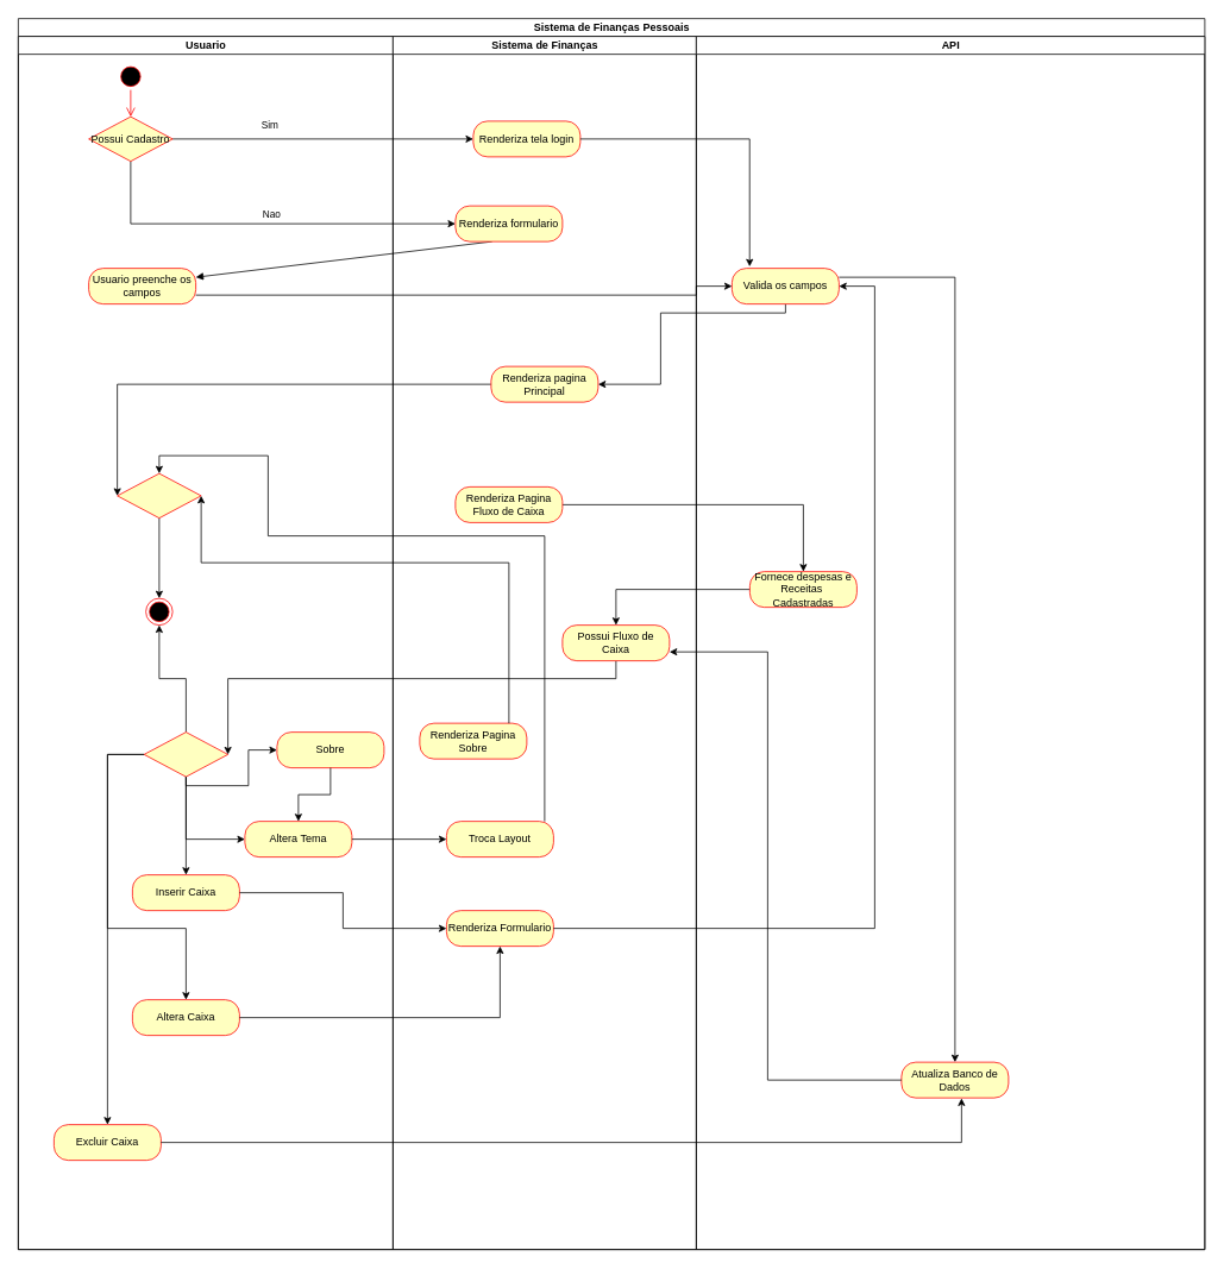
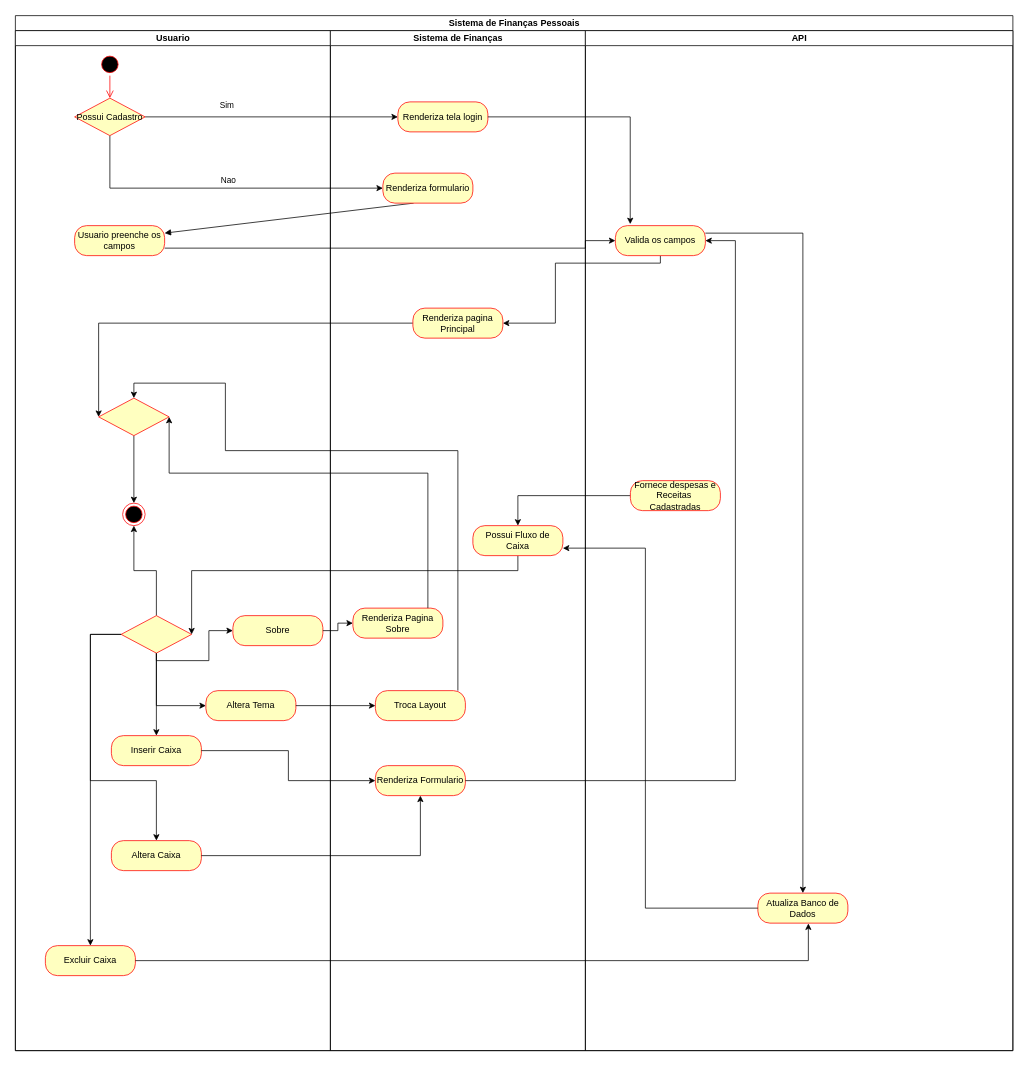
  <mxCell id="0" />
  <mxCell id="1" parent="0" />
  <mxCell id="2" value="Sistema de Finanças Pessoais" style="swimlane;html=1;childLayout=stackLayout;resizeParent=1;resizeParentMax=0;startSize=20;aspect=fixed;" parent="1" vertex="1"><mxGeometry x="20" y="20" width="1330" height="1380" as="geometry" /></mxCell>
  <mxCell id="3" value="Nao" style="edgeStyle=orthogonalEdgeStyle;rounded=0;orthogonalLoop=1;jettySize=auto;html=1;entryX=0;entryY=0.5;entryDx=0;entryDy=0;exitX=0.5;exitY=1;exitDx=0;exitDy=0;" parent="2" source="11" target="36" edge="1"><mxGeometry x="0.051" y="10" relative="1" as="geometry"><mxPoint as="offset" /></mxGeometry></mxCell>
  <mxCell id="4" value="" style="html=1;verticalAlign=bottom;endArrow=block;entryX=1;entryY=0.25;entryDx=0;entryDy=0;exitX=0.342;exitY=1;exitDx=0;exitDy=0;exitPerimeter=0;" parent="2" source="36" target="12" edge="1"><mxGeometry width="80" relative="1" as="geometry"><mxPoint x="280" y="150" as="sourcePoint" /><mxPoint x="360" y="150" as="targetPoint" /></mxGeometry></mxCell>
  <mxCell id="5" value="Sim" style="edgeStyle=orthogonalEdgeStyle;rounded=0;orthogonalLoop=1;jettySize=auto;html=1;entryX=0;entryY=0.5;entryDx=0;entryDy=0;" parent="2" source="11" target="38" edge="1"><mxGeometry x="-0.356" y="15" relative="1" as="geometry"><mxPoint as="offset" /></mxGeometry></mxCell>
  <mxCell id="6" style="edgeStyle=orthogonalEdgeStyle;rounded=0;orthogonalLoop=1;jettySize=auto;html=1;entryX=0;entryY=0.5;entryDx=0;entryDy=0;" parent="2" source="12" target="44" edge="1"><mxGeometry relative="1" as="geometry"><Array as="points"><mxPoint x="760" y="310" /><mxPoint x="760" y="300" /></Array></mxGeometry></mxCell>
  <mxCell id="7" value="Usuario" style="swimlane;html=1;startSize=20;" parent="2" vertex="1"><mxGeometry y="20" width="420" height="1360" as="geometry" /></mxCell>
  <mxCell id="8" value="Excluir Caixa" style="rounded=1;whiteSpace=wrap;html=1;arcSize=40;fontColor=#000000;fillColor=#ffffc0;strokeColor=#ff0000;" parent="7" vertex="1"><mxGeometry x="40" y="1220" width="120" height="40" as="geometry" /></mxCell>
  <mxCell id="9" value="" style="ellipse;html=1;shape=startState;fillColor=#000000;strokeColor=#ff0000;" parent="7" vertex="1"><mxGeometry x="111" y="30" width="30" height="30" as="geometry" /></mxCell>
  <mxCell id="10" value="" style="edgeStyle=orthogonalEdgeStyle;html=1;verticalAlign=bottom;endArrow=open;endSize=8;strokeColor=#ff0000;entryX=0.5;entryY=0;entryDx=0;entryDy=0;" parent="7" source="9" target="11" edge="1"><mxGeometry relative="1" as="geometry"><mxPoint x="126" y="100" as="targetPoint" /></mxGeometry></mxCell>
  <mxCell id="11" value="Possui Cadastro" style="rhombus;whiteSpace=wrap;html=1;fillColor=#ffffc0;strokeColor=#ff0000;" parent="7" vertex="1"><mxGeometry x="79" y="90" width="94" height="50" as="geometry" /></mxCell>
  <mxCell id="12" value="Usuario preenche os campos" style="rounded=1;whiteSpace=wrap;html=1;arcSize=40;fontColor=#000000;fillColor=#ffffc0;strokeColor=#ff0000;" parent="7" vertex="1"><mxGeometry x="79" y="260" width="120" height="40" as="geometry" /></mxCell>
  <mxCell id="13" style="edgeStyle=orthogonalEdgeStyle;rounded=0;orthogonalLoop=1;jettySize=auto;html=1;entryX=0.5;entryY=0;entryDx=0;entryDy=0;" parent="7" source="14" target="16" edge="1"><mxGeometry relative="1" as="geometry" /></mxCell>
  <mxCell id="14" value="" style="rhombus;whiteSpace=wrap;html=1;fillColor=#ffffc0;strokeColor=#ff0000;" parent="7" vertex="1"><mxGeometry x="111" y="490" width="94" height="50" as="geometry" /></mxCell>
  <mxCell id="15" style="edgeStyle=orthogonalEdgeStyle;rounded=0;orthogonalLoop=1;jettySize=auto;html=1;entryX=0.5;entryY=0;entryDx=0;entryDy=0;" parent="7" source="21" target="17" edge="1"><mxGeometry relative="1" as="geometry"><Array as="points"><mxPoint x="100" y="805" /><mxPoint x="100" y="1000" /><mxPoint x="188" y="1000" /></Array></mxGeometry></mxCell>
  <mxCell id="16" value="" style="ellipse;html=1;shape=endState;fillColor=#000000;strokeColor=#ff0000;" parent="7" vertex="1"><mxGeometry x="143" y="630" width="30" height="30" as="geometry" /></mxCell>
  <mxCell id="17" value="Altera Caixa" style="rounded=1;whiteSpace=wrap;html=1;arcSize=40;fontColor=#000000;fillColor=#ffffc0;strokeColor=#ff0000;" parent="7" vertex="1"><mxGeometry x="128" y="1080" width="120" height="40" as="geometry" /></mxCell>
  <mxCell id="18" style="edgeStyle=orthogonalEdgeStyle;rounded=0;orthogonalLoop=1;jettySize=auto;html=1;entryX=0.5;entryY=0;entryDx=0;entryDy=0;" parent="7" source="21" target="23" edge="1"><mxGeometry relative="1" as="geometry" /></mxCell>
  <mxCell id="19" style="edgeStyle=orthogonalEdgeStyle;rounded=0;orthogonalLoop=1;jettySize=auto;html=1;entryX=0.5;entryY=1;entryDx=0;entryDy=0;" parent="7" source="21" target="16" edge="1"><mxGeometry relative="1" as="geometry" /></mxCell>
  <mxCell id="20" style="edgeStyle=orthogonalEdgeStyle;rounded=0;orthogonalLoop=1;jettySize=auto;html=1;entryX=0;entryY=0.5;entryDx=0;entryDy=0;" edge="1" parent="7" source="21" target="26"><mxGeometry relative="1" as="geometry"><Array as="points"><mxPoint x="188" y="840" /><mxPoint x="258" y="840" /><mxPoint x="258" y="800" /></Array></mxGeometry></mxCell>
  <mxCell id="21" value="" style="rhombus;whiteSpace=wrap;html=1;fillColor=#ffffc0;strokeColor=#ff0000;" parent="7" vertex="1"><mxGeometry x="141" y="780" width="94" height="50" as="geometry" /></mxCell>
  <mxCell id="22" style="edgeStyle=orthogonalEdgeStyle;rounded=0;orthogonalLoop=1;jettySize=auto;html=1;" parent="7" source="21" target="8" edge="1"><mxGeometry relative="1" as="geometry"><Array as="points"><mxPoint x="100" y="805" /></Array></mxGeometry></mxCell>
  <mxCell id="23" value="Inserir Caixa" style="rounded=1;whiteSpace=wrap;html=1;arcSize=40;fontColor=#000000;fillColor=#ffffc0;strokeColor=#ff0000;" parent="7" vertex="1"><mxGeometry x="128" y="940" width="120" height="40" as="geometry" /></mxCell>
  <mxCell id="24" value="Altera Tema" style="rounded=1;whiteSpace=wrap;html=1;arcSize=40;fontColor=#000000;fillColor=#ffffc0;strokeColor=#ff0000;" parent="7" vertex="1"><mxGeometry x="254" y="880" width="120" height="40" as="geometry" /></mxCell>
  <mxCell id="25" style="edgeStyle=orthogonalEdgeStyle;rounded=0;orthogonalLoop=1;jettySize=auto;html=1;entryX=0;entryY=0.5;entryDx=0;entryDy=0;" edge="1" parent="7" source="21" target="24"><mxGeometry relative="1" as="geometry"><Array as="points"><mxPoint x="188" y="900" /></Array></mxGeometry></mxCell>
  <mxCell id="26" value="Sobre" style="rounded=1;whiteSpace=wrap;html=1;arcSize=40;fontColor=#000000;fillColor=#ffffc0;strokeColor=#ff0000;" vertex="1" parent="7"><mxGeometry x="290" y="780" width="120" height="40" as="geometry" /></mxCell>
  <mxCell id="27" style="edgeStyle=orthogonalEdgeStyle;rounded=0;orthogonalLoop=1;jettySize=auto;html=1;entryX=1;entryY=0.5;entryDx=0;entryDy=0;" parent="2" source="44" target="39" edge="1"><mxGeometry relative="1" as="geometry"><Array as="points"><mxPoint x="860" y="330" /><mxPoint x="720" y="330" /><mxPoint x="720" y="410" /></Array></mxGeometry></mxCell>
  <mxCell id="28" style="edgeStyle=orthogonalEdgeStyle;rounded=0;orthogonalLoop=1;jettySize=auto;html=1;entryX=0;entryY=0.5;entryDx=0;entryDy=0;" parent="2" source="39" target="14" edge="1"><mxGeometry relative="1" as="geometry"><Array as="points"><mxPoint x="111" y="410" /></Array></mxGeometry></mxCell>
- <mxCell id="29" value="" style="edgeStyle=orthogonalEdgeStyle;rounded=0;orthogonalLoop=1;jettySize=auto;html=1;" parent="2" source="35" target="45" edge="1"><mxGeometry relative="1" as="geometry" /></mxCell>
  <mxCell id="30" value="" style="edgeStyle=orthogonalEdgeStyle;rounded=0;orthogonalLoop=1;jettySize=auto;html=1;" parent="2" source="45" target="40" edge="1"><mxGeometry relative="1" as="geometry" /></mxCell>
  <mxCell id="31" style="edgeStyle=orthogonalEdgeStyle;rounded=0;orthogonalLoop=1;jettySize=auto;html=1;entryX=1;entryY=0.5;entryDx=0;entryDy=0;" parent="2" source="40" target="21" edge="1"><mxGeometry relative="1" as="geometry"><Array as="points"><mxPoint x="670" y="740" /><mxPoint x="235" y="740" /></Array></mxGeometry></mxCell>
  <mxCell id="32" value="" style="edgeStyle=orthogonalEdgeStyle;rounded=0;orthogonalLoop=1;jettySize=auto;html=1;" parent="2" source="17" target="37" edge="1"><mxGeometry relative="1" as="geometry" /></mxCell>
  <mxCell id="33" value="Sistema de Finanças" style="swimlane;html=1;startSize=20;" parent="2" vertex="1"><mxGeometry x="420" y="20" width="340" height="1360" as="geometry" /></mxCell>
  <mxCell id="34" value="Renderiza Pagina Sobre" style="rounded=1;whiteSpace=wrap;html=1;arcSize=40;fontColor=#000000;fillColor=#ffffc0;strokeColor=#ff0000;" parent="33" vertex="1"><mxGeometry x="30" y="770" width="120" height="40" as="geometry" /></mxCell>
- <mxCell id="35" value="Renderiza Pagina Fluxo de Caixa" style="rounded=1;whiteSpace=wrap;html=1;arcSize=40;fontColor=#000000;fillColor=#ffffc0;strokeColor=#ff0000;" parent="33" vertex="1"><mxGeometry x="70" y="505" width="120" height="40" as="geometry" /></mxCell>
  <mxCell id="36" value="Renderiza formulario" style="rounded=1;whiteSpace=wrap;html=1;arcSize=40;fontColor=#000000;fillColor=#ffffc0;strokeColor=#ff0000;" parent="33" vertex="1"><mxGeometry x="70" y="190" width="120" height="40" as="geometry" /></mxCell>
  <mxCell id="37" value="Renderiza Formulario" style="rounded=1;whiteSpace=wrap;html=1;arcSize=40;fontColor=#000000;fillColor=#ffffc0;strokeColor=#ff0000;" parent="33" vertex="1"><mxGeometry x="60" y="980" width="120" height="40" as="geometry" /></mxCell>
  <mxCell id="38" value="Renderiza tela login" style="rounded=1;whiteSpace=wrap;html=1;arcSize=40;fontColor=#000000;fillColor=#ffffc0;strokeColor=#ff0000;" parent="33" vertex="1"><mxGeometry x="90" y="95" width="120" height="40" as="geometry" /></mxCell>
  <mxCell id="39" value="Renderiza pagina Principal" style="rounded=1;whiteSpace=wrap;html=1;arcSize=40;fontColor=#000000;fillColor=#ffffc0;strokeColor=#ff0000;" parent="33" vertex="1"><mxGeometry x="110" y="370" width="120" height="40" as="geometry" /></mxCell>
  <mxCell id="40" value="Possui Fluxo de Caixa" style="rounded=1;whiteSpace=wrap;html=1;arcSize=40;fontColor=#000000;fillColor=#ffffc0;strokeColor=#ff0000;" parent="33" vertex="1"><mxGeometry x="190" y="660" width="120" height="40" as="geometry" /></mxCell>
  <mxCell id="41" value="Troca Layout" style="rounded=1;whiteSpace=wrap;html=1;arcSize=40;fontColor=#000000;fillColor=#ffffc0;strokeColor=#ff0000;" vertex="1" parent="33"><mxGeometry x="60" y="880" width="120" height="40" as="geometry" /></mxCell>
  <mxCell id="42" value="API" style="swimlane;html=1;startSize=20;" parent="2" vertex="1"><mxGeometry x="760" y="20" width="570" height="1360" as="geometry" /></mxCell>
  <mxCell id="43" style="edgeStyle=orthogonalEdgeStyle;rounded=0;orthogonalLoop=1;jettySize=auto;html=1;" parent="42" source="44" target="46" edge="1"><mxGeometry relative="1" as="geometry"><Array as="points"><mxPoint x="290" y="270" /></Array></mxGeometry></mxCell>
  <mxCell id="44" value="Valida os campos" style="rounded=1;whiteSpace=wrap;html=1;arcSize=40;fontColor=#000000;fillColor=#ffffc0;strokeColor=#ff0000;" parent="42" vertex="1"><mxGeometry x="40" y="260" width="120" height="40" as="geometry" /></mxCell>
  <mxCell id="45" value="Fornece despesas e Receitas&amp;nbsp; Cadastradas" style="rounded=1;whiteSpace=wrap;html=1;arcSize=40;fontColor=#000000;fillColor=#ffffc0;strokeColor=#ff0000;" parent="42" vertex="1"><mxGeometry x="60" y="600" width="120" height="40" as="geometry" /></mxCell>
  <mxCell id="46" value="Atualiza Banco de Dados" style="rounded=1;whiteSpace=wrap;html=1;arcSize=40;fontColor=#000000;fillColor=#ffffc0;strokeColor=#ff0000;" parent="42" vertex="1"><mxGeometry x="230" y="1150" width="120" height="40" as="geometry" /></mxCell>
  <mxCell id="47" value="" style="edgeStyle=orthogonalEdgeStyle;rounded=0;orthogonalLoop=1;jettySize=auto;html=1;entryX=1;entryY=0.5;entryDx=0;entryDy=0;" parent="2" source="37" target="44" edge="1"><mxGeometry relative="1" as="geometry"><mxPoint x="640" y="1020" as="targetPoint" /><Array as="points"><mxPoint x="960" y="1020" /><mxPoint x="960" y="300" /></Array></mxGeometry></mxCell>
  <mxCell id="48" value="" style="edgeStyle=orthogonalEdgeStyle;rounded=0;orthogonalLoop=1;jettySize=auto;html=1;entryX=1;entryY=0.75;entryDx=0;entryDy=0;" parent="2" source="46" target="40" edge="1"><mxGeometry relative="1" as="geometry"><mxPoint x="450" y="1149.0" as="targetPoint" /><Array as="points"><mxPoint x="840" y="1190" /><mxPoint x="840" y="710" /></Array></mxGeometry></mxCell>
  <mxCell id="49" style="edgeStyle=orthogonalEdgeStyle;rounded=0;orthogonalLoop=1;jettySize=auto;html=1;entryX=0.561;entryY=1.013;entryDx=0;entryDy=0;entryPerimeter=0;" parent="2" source="8" target="46" edge="1"><mxGeometry relative="1" as="geometry"><Array as="points"><mxPoint x="1057" y="1260" /></Array><mxPoint x="1130" y="800" as="targetPoint" /></mxGeometry></mxCell>
  <mxCell id="50" style="edgeStyle=orthogonalEdgeStyle;rounded=0;orthogonalLoop=1;jettySize=auto;html=1;entryX=0;entryY=0.5;entryDx=0;entryDy=0;" parent="2" source="23" target="37" edge="1"><mxGeometry relative="1" as="geometry" /></mxCell>
  <mxCell id="51" style="edgeStyle=orthogonalEdgeStyle;rounded=0;orthogonalLoop=1;jettySize=auto;html=1;entryX=0.165;entryY=-0.05;entryDx=0;entryDy=0;entryPerimeter=0;" edge="1" parent="2" source="38" target="44"><mxGeometry relative="1" as="geometry" /></mxCell>
  <mxCell id="52" value="" style="edgeStyle=orthogonalEdgeStyle;rounded=0;orthogonalLoop=1;jettySize=auto;html=1;entryX=0;entryY=0.5;entryDx=0;entryDy=0;" edge="1" parent="2" source="24" target="41"><mxGeometry relative="1" as="geometry"><mxPoint x="454" y="930" as="targetPoint" /></mxGeometry></mxCell>
- <mxCell id="53" style="edgeStyle=orthogonalEdgeStyle;rounded=0;orthogonalLoop=1;jettySize=auto;html=1;" edge="1" parent="2" source="26" target="24"><mxGeometry relative="1" as="geometry" /></mxCell>
+ <mxCell id="53" style="edgeStyle=orthogonalEdgeStyle;rounded=0;orthogonalLoop=1;jettySize=auto;html=1;entryX=0;entryY=0.5;entryDx=0;entryDy=0;" edge="1" parent="2" source="26" target="34"><mxGeometry relative="1" as="geometry" /></mxCell>
  <mxCell id="54" style="edgeStyle=orthogonalEdgeStyle;rounded=0;orthogonalLoop=1;jettySize=auto;html=1;entryX=1;entryY=0.5;entryDx=0;entryDy=0;" edge="1" parent="2" source="34" target="14"><mxGeometry relative="1" as="geometry"><Array as="points"><mxPoint x="550" y="610" /><mxPoint x="205" y="610" /></Array></mxGeometry></mxCell>
  <mxCell id="55" style="edgeStyle=orthogonalEdgeStyle;rounded=0;orthogonalLoop=1;jettySize=auto;html=1;entryX=0.5;entryY=0;entryDx=0;entryDy=0;" edge="1" parent="2" source="41" target="14"><mxGeometry relative="1" as="geometry"><Array as="points"><mxPoint x="590" y="580" /><mxPoint x="280" y="580" /><mxPoint x="280" y="490" /><mxPoint x="158" y="490" /></Array></mxGeometry></mxCell>
